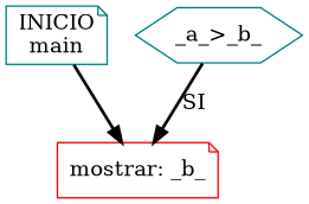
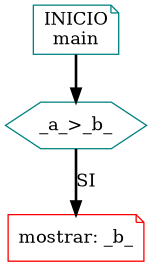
  digraph {
    splines=false
    node [color=teal shape=note]
    edge [style=bold]
    n1 [label="INICIO\nmain"]
    n2 [label="_a_>_b_" shape=hexagon]
    n3 [color=red label="mostrar: _b_"]
-   n1 -> n3
+   n1 -> n2
    n2 -> n3 [label=SI]
  }
